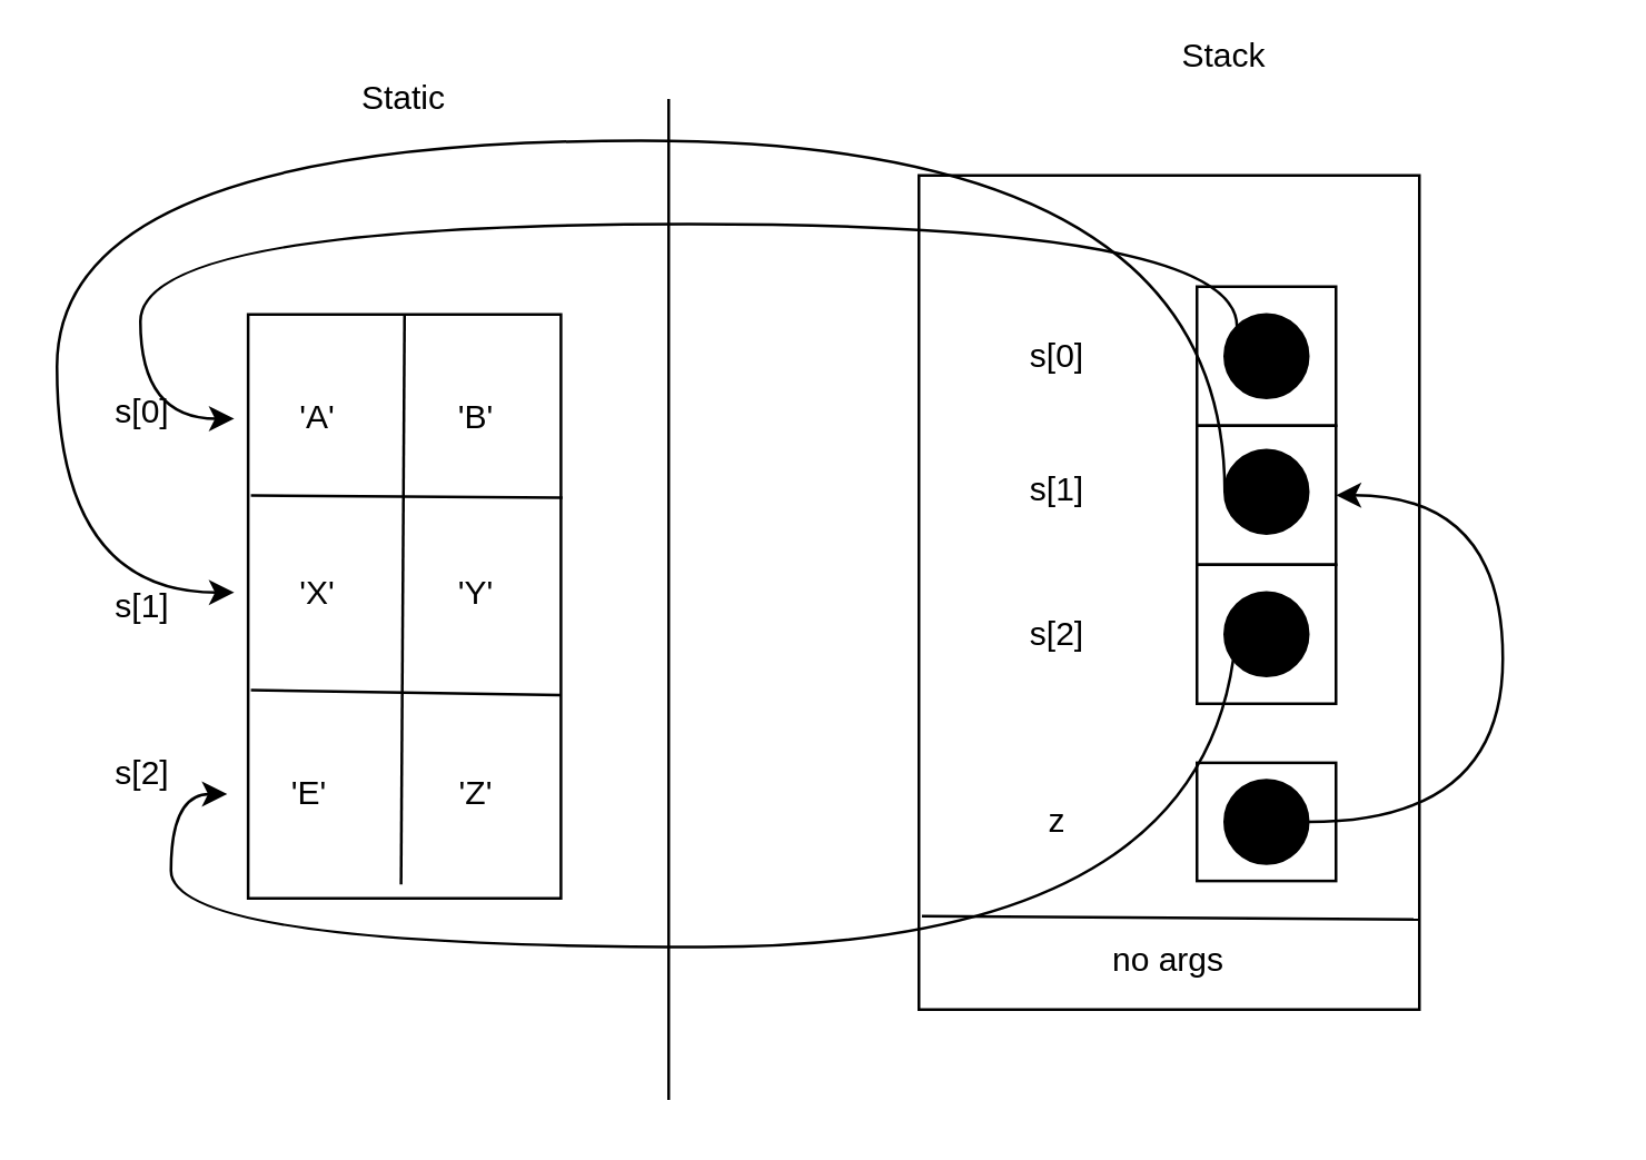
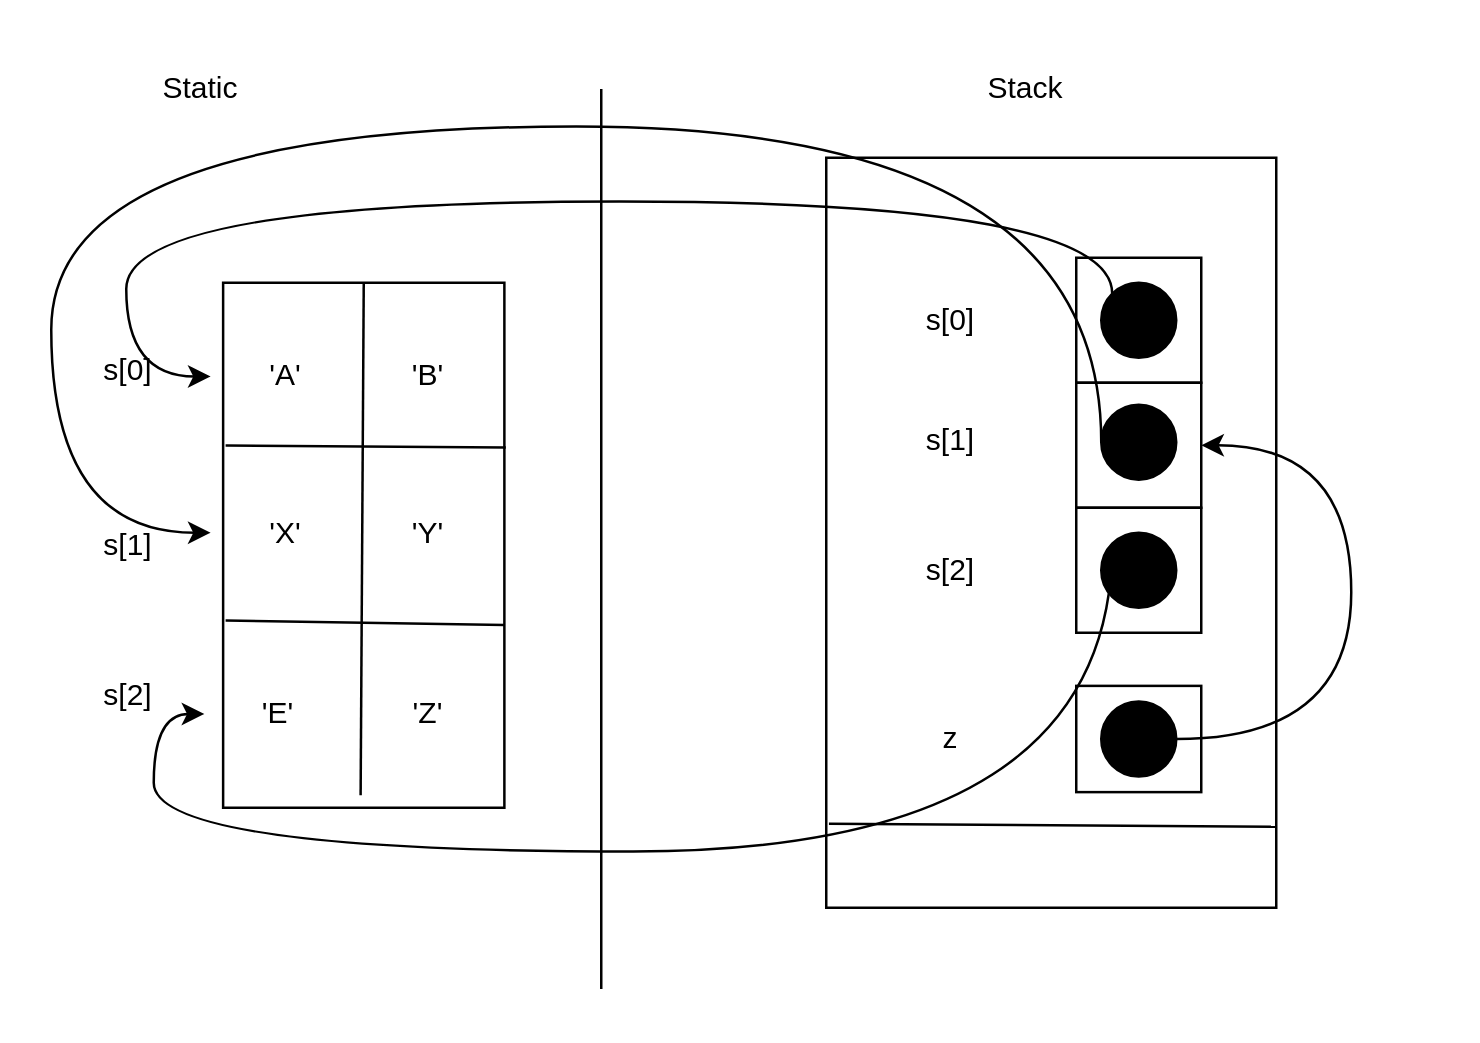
  <mxCell id="0" />
  <mxCell id="1" parent="0" />
  <mxCell id="2" value="" style="rounded=0;whiteSpace=wrap;html=1;rotation=90;" vertex="1" parent="1"><mxGeometry x="270" y="122.5" width="300" height="180" as="geometry" /></mxCell>
  <mxCell id="3" value="" style="endArrow=none;html=1;rounded=0;" edge="1" parent="1"><mxGeometry width="50" height="50" relative="1" as="geometry"><mxPoint x="240" y="395" as="sourcePoint" /><mxPoint x="240" y="35" as="targetPoint" /></mxGeometry></mxCell>
  <mxCell id="4" value="" style="rounded=0;whiteSpace=wrap;html=1;rotation=90;" vertex="1" parent="1"><mxGeometry x="40" y="161.25" width="210" height="112.5" as="geometry" /></mxCell>
  <mxCell id="5" value="" style="endArrow=none;html=1;rounded=0;entryX=0;entryY=0.5;entryDx=0;entryDy=0;" edge="1" parent="1" target="4"><mxGeometry width="50" height="50" relative="1" as="geometry"><mxPoint x="143.75" y="317.5" as="sourcePoint" /><mxPoint x="403.75" y="347.5" as="targetPoint" /></mxGeometry></mxCell>
  <mxCell id="6" value="s[0]" style="text;html=1;strokeColor=none;fillColor=none;align=center;verticalAlign=middle;whiteSpace=wrap;rounded=0;" vertex="1" parent="1"><mxGeometry x="21.25" y="132.5" width="60" height="30" as="geometry" /></mxCell>
  <mxCell id="7" value="s[1]" style="text;html=1;strokeColor=none;fillColor=none;align=center;verticalAlign=middle;whiteSpace=wrap;rounded=0;" vertex="1" parent="1"><mxGeometry x="21.25" y="202.5" width="60" height="30" as="geometry" /></mxCell>
  <mxCell id="8" value="s[2]" style="text;html=1;strokeColor=none;fillColor=none;align=center;verticalAlign=middle;whiteSpace=wrap;rounded=0;" vertex="1" parent="1"><mxGeometry x="21.25" y="262.5" width="60" height="30" as="geometry" /></mxCell>
  <mxCell id="9" value="" style="endArrow=none;html=1;rounded=0;entryX=0.652;entryY=0;entryDx=0;entryDy=0;entryPerimeter=0;" edge="1" parent="1" target="4"><mxGeometry width="50" height="50" relative="1" as="geometry"><mxPoint x="89.75" y="247.57" as="sourcePoint" /><mxPoint x="133.75" y="247.5" as="targetPoint" /></mxGeometry></mxCell>
  <mxCell id="10" value="" style="endArrow=none;html=1;rounded=0;entryX=0.314;entryY=-0.005;entryDx=0;entryDy=0;entryPerimeter=0;" edge="1" parent="1" target="4"><mxGeometry width="50" height="50" relative="1" as="geometry"><mxPoint x="89.75" y="177.57" as="sourcePoint" /><mxPoint x="133.75" y="177.5" as="targetPoint" /></mxGeometry></mxCell>
  <mxCell id="11" value="'A'" style="text;html=1;strokeColor=none;fillColor=none;align=center;verticalAlign=middle;whiteSpace=wrap;rounded=0;" vertex="1" parent="1"><mxGeometry x="83.75" y="135" width="60" height="30" as="geometry" /></mxCell>
  <mxCell id="12" value="'B'" style="text;html=1;strokeColor=none;fillColor=none;align=center;verticalAlign=middle;whiteSpace=wrap;rounded=0;" vertex="1" parent="1"><mxGeometry x="141.25" y="135" width="60" height="30" as="geometry" /></mxCell>
  <mxCell id="13" value="'X'" style="text;html=1;strokeColor=none;fillColor=none;align=center;verticalAlign=middle;whiteSpace=wrap;rounded=0;" vertex="1" parent="1"><mxGeometry x="83.75" y="197.5" width="60" height="30" as="geometry" /></mxCell>
  <mxCell id="14" value="'Y'" style="text;html=1;strokeColor=none;fillColor=none;align=center;verticalAlign=middle;whiteSpace=wrap;rounded=0;" vertex="1" parent="1"><mxGeometry x="141.25" y="197.5" width="60" height="30" as="geometry" /></mxCell>
  <mxCell id="15" value="'E'" style="text;html=1;strokeColor=none;fillColor=none;align=center;verticalAlign=middle;whiteSpace=wrap;rounded=0;" vertex="1" parent="1"><mxGeometry x="81.25" y="270" width="60" height="30" as="geometry" /></mxCell>
  <mxCell id="16" value="'Z'" style="text;html=1;strokeColor=none;fillColor=none;align=center;verticalAlign=middle;whiteSpace=wrap;rounded=0;" vertex="1" parent="1"><mxGeometry x="141.25" y="270" width="60" height="30" as="geometry" /></mxCell>
- <mxCell id="17" value="Static" style="text;html=1;strokeColor=none;fillColor=none;align=center;verticalAlign=middle;whiteSpace=wrap;rounded=0;" vertex="1" parent="1"><mxGeometry x="115" y="20" width="60" height="30" as="geometry" /></mxCell>
- <mxCell id="18" value="Stack" style="text;html=1;strokeColor=none;fillColor=none;align=center;verticalAlign=middle;whiteSpace=wrap;rounded=0;" vertex="1" parent="1"><mxGeometry x="410" y="5" width="60" height="30" as="geometry" /></mxCell>
+ <mxCell id="17" value="Static" style="text;html=1;strokeColor=none;fillColor=none;align=center;verticalAlign=middle;whiteSpace=wrap;rounded=0;" vertex="1" parent="1"><mxGeometry x="50" y="20" width="60" height="30" as="geometry" /></mxCell>
+ <mxCell id="18" value="Stack" style="text;html=1;strokeColor=none;fillColor=none;align=center;verticalAlign=middle;whiteSpace=wrap;rounded=0;" vertex="1" parent="1"><mxGeometry x="380" y="20" width="60" height="30" as="geometry" /></mxCell>
  <mxCell id="19" value="" style="endArrow=none;html=1;rounded=0;entryX=0.892;entryY=0;entryDx=0;entryDy=0;entryPerimeter=0;exitX=0.888;exitY=0.994;exitDx=0;exitDy=0;exitPerimeter=0;" edge="1" parent="1" source="2" target="2"><mxGeometry width="50" height="50" relative="1" as="geometry"><mxPoint x="290" y="390" as="sourcePoint" /><mxPoint x="340" y="340" as="targetPoint" /></mxGeometry></mxCell>
- <mxCell id="20" value="no args" style="text;html=1;strokeColor=none;fillColor=none;align=center;verticalAlign=middle;whiteSpace=wrap;rounded=0;" vertex="1" parent="1"><mxGeometry x="390" y="330" width="60" height="30" as="geometry" /></mxCell>
  <mxCell id="21" value="s[0]" style="text;html=1;strokeColor=none;fillColor=none;align=center;verticalAlign=middle;whiteSpace=wrap;rounded=0;" vertex="1" parent="1"><mxGeometry x="350" y="112.5" width="60" height="30" as="geometry" /></mxCell>
  <mxCell id="22" value="z" style="text;html=1;strokeColor=none;fillColor=none;align=center;verticalAlign=middle;whiteSpace=wrap;rounded=0;" vertex="1" parent="1"><mxGeometry x="350" y="280" width="60" height="30" as="geometry" /></mxCell>
  <mxCell id="23" value="" style="rounded=0;whiteSpace=wrap;html=1;" vertex="1" parent="1"><mxGeometry x="430" y="273.75" width="50" height="42.5" as="geometry" /></mxCell>
  <mxCell id="24" style="edgeStyle=orthogonalEdgeStyle;curved=1;rounded=0;orthogonalLoop=1;jettySize=auto;html=1;exitX=1;exitY=0.5;exitDx=0;exitDy=0;entryX=1;entryY=0.5;entryDx=0;entryDy=0;" edge="1" parent="1" source="25" target="29"><mxGeometry relative="1" as="geometry"><Array as="points"><mxPoint x="540" y="295" /><mxPoint x="540" y="178" /></Array></mxGeometry></mxCell>
  <mxCell id="25" value="" style="ellipse;whiteSpace=wrap;html=1;aspect=fixed;fillColor=#000000;" vertex="1" parent="1"><mxGeometry x="440" y="280" width="30" height="30" as="geometry" /></mxCell>
  <mxCell id="26" value="" style="rounded=0;whiteSpace=wrap;html=1;fillColor=#FFFFFF;" vertex="1" parent="1"><mxGeometry x="430" y="102.5" width="50" height="50" as="geometry" /></mxCell>
  <mxCell id="27" style="edgeStyle=orthogonalEdgeStyle;rounded=0;orthogonalLoop=1;jettySize=auto;html=1;exitX=0;exitY=0;exitDx=0;exitDy=0;entryX=0;entryY=0.5;entryDx=0;entryDy=0;curved=1;" edge="1" parent="1" source="28" target="11"><mxGeometry relative="1" as="geometry"><Array as="points"><mxPoint x="444" y="80" /><mxPoint x="50" y="80" /><mxPoint x="50" y="150" /></Array></mxGeometry></mxCell>
  <mxCell id="28" value="" style="ellipse;whiteSpace=wrap;html=1;aspect=fixed;fillColor=#000000;" vertex="1" parent="1"><mxGeometry x="440" y="112.5" width="30" height="30" as="geometry" /></mxCell>
  <mxCell id="29" value="" style="rounded=0;whiteSpace=wrap;html=1;fillColor=#FFFFFF;" vertex="1" parent="1"><mxGeometry x="430" y="152.5" width="50" height="50" as="geometry" /></mxCell>
  <mxCell id="30" style="edgeStyle=orthogonalEdgeStyle;curved=1;rounded=0;orthogonalLoop=1;jettySize=auto;html=1;exitX=0;exitY=0.5;exitDx=0;exitDy=0;entryX=0;entryY=0.5;entryDx=0;entryDy=0;" edge="1" parent="1" source="31" target="13"><mxGeometry relative="1" as="geometry"><Array as="points"><mxPoint x="440" y="50" /><mxPoint x="20" y="50" /><mxPoint x="20" y="213" /></Array></mxGeometry></mxCell>
  <mxCell id="31" value="" style="ellipse;whiteSpace=wrap;html=1;aspect=fixed;fillColor=#000000;" vertex="1" parent="1"><mxGeometry x="440" y="161.25" width="30" height="30" as="geometry" /></mxCell>
  <mxCell id="32" value="" style="rounded=0;whiteSpace=wrap;html=1;fillColor=#FFFFFF;" vertex="1" parent="1"><mxGeometry x="430" y="202.5" width="50" height="50" as="geometry" /></mxCell>
  <mxCell id="33" style="edgeStyle=orthogonalEdgeStyle;curved=1;rounded=0;orthogonalLoop=1;jettySize=auto;html=1;exitX=0;exitY=0;exitDx=0;exitDy=0;entryX=0;entryY=0.5;entryDx=0;entryDy=0;" edge="1" parent="1" source="34" target="15"><mxGeometry relative="1" as="geometry"><Array as="points"><mxPoint x="444" y="340" /><mxPoint x="61" y="340" /><mxPoint x="61" y="285" /></Array></mxGeometry></mxCell>
  <mxCell id="34" value="" style="ellipse;whiteSpace=wrap;html=1;aspect=fixed;fillColor=#000000;" vertex="1" parent="1"><mxGeometry x="440" y="212.5" width="30" height="30" as="geometry" /></mxCell>
  <mxCell id="35" value="s[1]" style="text;html=1;strokeColor=none;fillColor=none;align=center;verticalAlign=middle;whiteSpace=wrap;rounded=0;" vertex="1" parent="1"><mxGeometry x="350" y="161.25" width="60" height="30" as="geometry" /></mxCell>
  <mxCell id="36" value="s[2]" style="text;html=1;strokeColor=none;fillColor=none;align=center;verticalAlign=middle;whiteSpace=wrap;rounded=0;" vertex="1" parent="1"><mxGeometry x="350" y="212.5" width="60" height="30" as="geometry" /></mxCell>
